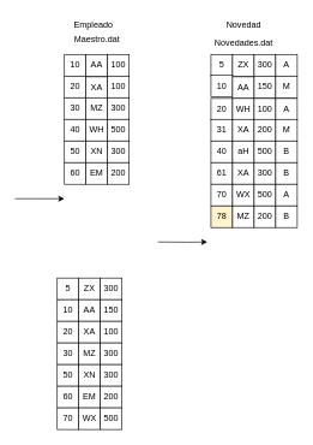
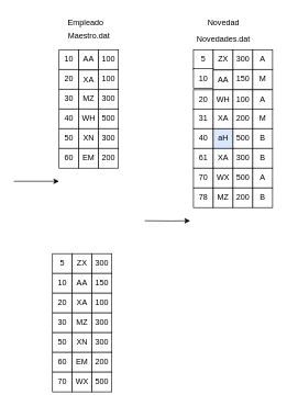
  <mxCell id="0" />
  <mxCell id="1" parent="0" />
  <mxCell id="2" value="10" style="rounded=0;whiteSpace=wrap;html=1;" parent="1" vertex="1"><mxGeometry x="89" y="75" width="30" height="30" as="geometry" /></mxCell>
  <mxCell id="3" value="Maestro.dat" style="text;html=1;align=center;verticalAlign=middle;resizable=0;points=[];autosize=1;strokeColor=none;fillColor=none;" parent="1" vertex="1"><mxGeometry x="89" y="40" width="90" height="30" as="geometry" /></mxCell>
  <mxCell id="4" value="AA" style="rounded=0;whiteSpace=wrap;html=1;" parent="1" vertex="1"><mxGeometry x="119" y="75" width="30" height="30" as="geometry" /></mxCell>
  <mxCell id="5" value="100" style="rounded=0;whiteSpace=wrap;html=1;" parent="1" vertex="1"><mxGeometry x="149" y="75" width="30" height="30" as="geometry" /></mxCell>
  <mxCell id="6" value="20" style="rounded=0;whiteSpace=wrap;html=1;" parent="1" vertex="1"><mxGeometry x="89" y="105" width="30" height="30" as="geometry" /></mxCell>
  <mxCell id="7" value="XA" style="rounded=0;whiteSpace=wrap;html=1;" parent="1" vertex="1"><mxGeometry x="119" y="106" width="30" height="30" as="geometry" /></mxCell>
  <mxCell id="8" value="100" style="rounded=0;whiteSpace=wrap;html=1;" parent="1" vertex="1"><mxGeometry x="149" y="105" width="30" height="30" as="geometry" /></mxCell>
  <mxCell id="9" value="30" style="rounded=0;whiteSpace=wrap;html=1;" parent="1" vertex="1"><mxGeometry x="89" y="135" width="30" height="30" as="geometry" /></mxCell>
  <mxCell id="10" value="MZ" style="rounded=0;whiteSpace=wrap;html=1;" parent="1" vertex="1"><mxGeometry x="119" y="135" width="30" height="30" as="geometry" /></mxCell>
  <mxCell id="11" value="300" style="rounded=0;whiteSpace=wrap;html=1;" parent="1" vertex="1"><mxGeometry x="149" y="135" width="30" height="30" as="geometry" /></mxCell>
  <mxCell id="12" value="40" style="rounded=0;whiteSpace=wrap;html=1;" parent="1" vertex="1"><mxGeometry x="89" y="165" width="30" height="30" as="geometry" /></mxCell>
  <mxCell id="13" value="WH" style="rounded=0;whiteSpace=wrap;html=1;" parent="1" vertex="1"><mxGeometry x="119" y="165" width="30" height="30" as="geometry" /></mxCell>
  <mxCell id="14" value="500" style="rounded=0;whiteSpace=wrap;html=1;" parent="1" vertex="1"><mxGeometry x="149" y="165" width="30" height="30" as="geometry" /></mxCell>
  <mxCell id="15" value="50" style="rounded=0;whiteSpace=wrap;html=1;" parent="1" vertex="1"><mxGeometry x="89" y="195" width="30" height="30" as="geometry" /></mxCell>
  <mxCell id="16" value="XN" style="rounded=0;whiteSpace=wrap;html=1;" parent="1" vertex="1"><mxGeometry x="119" y="195" width="30" height="30" as="geometry" /></mxCell>
  <mxCell id="17" value="300" style="rounded=0;whiteSpace=wrap;html=1;" parent="1" vertex="1"><mxGeometry x="149" y="195" width="30" height="30" as="geometry" /></mxCell>
  <mxCell id="18" value="60" style="rounded=0;whiteSpace=wrap;html=1;" parent="1" vertex="1"><mxGeometry x="89" y="225" width="30" height="30" as="geometry" /></mxCell>
  <mxCell id="19" value="EM" style="rounded=0;whiteSpace=wrap;html=1;" parent="1" vertex="1"><mxGeometry x="119" y="225" width="30" height="30" as="geometry" /></mxCell>
  <mxCell id="20" value="200" style="rounded=0;whiteSpace=wrap;html=1;" parent="1" vertex="1"><mxGeometry x="149" y="225" width="30" height="30" as="geometry" /></mxCell>
  <mxCell id="21" value="Novedades.dat" style="text;html=1;align=center;verticalAlign=middle;resizable=0;points=[];autosize=1;strokeColor=none;fillColor=none;" parent="1" vertex="1"><mxGeometry x="287.77" y="45" width="100" height="30" as="geometry" /></mxCell>
  <mxCell id="22" value="" style="group" parent="1" vertex="1" connectable="0"><mxGeometry x="292.77" y="75" width="120" height="180" as="geometry" /></mxCell>
  <mxCell id="23" value="5" style="rounded=0;whiteSpace=wrap;html=1;" parent="22" vertex="1"><mxGeometry width="30" height="30" as="geometry" /></mxCell>
  <mxCell id="24" value="ZX" style="rounded=0;whiteSpace=wrap;html=1;" parent="22" vertex="1"><mxGeometry x="30" width="30" height="30" as="geometry" /></mxCell>
  <mxCell id="25" value="300" style="rounded=0;whiteSpace=wrap;html=1;" parent="22" vertex="1"><mxGeometry x="60" width="30" height="30" as="geometry" /></mxCell>
  <mxCell id="26" value="10" style="rounded=0;whiteSpace=wrap;html=1;" parent="22" vertex="1"><mxGeometry y="29" width="30" height="30" as="geometry" /></mxCell>
  <mxCell id="27" value="AA" style="rounded=0;whiteSpace=wrap;html=1;" parent="22" vertex="1"><mxGeometry x="30" y="31" width="30" height="30" as="geometry" /></mxCell>
  <mxCell id="28" value="150" style="rounded=0;whiteSpace=wrap;html=1;" parent="22" vertex="1"><mxGeometry x="60" y="30" width="30" height="30" as="geometry" /></mxCell>
  <mxCell id="29" value="20" style="rounded=0;whiteSpace=wrap;html=1;" parent="22" vertex="1"><mxGeometry y="61" width="30" height="30" as="geometry" /></mxCell>
  <mxCell id="30" value="WH" style="rounded=0;whiteSpace=wrap;html=1;" parent="22" vertex="1"><mxGeometry x="30" y="61" width="30" height="30" as="geometry" /></mxCell>
  <mxCell id="31" value="100" style="rounded=0;whiteSpace=wrap;html=1;" parent="22" vertex="1"><mxGeometry x="60" y="61" width="30" height="30" as="geometry" /></mxCell>
  <mxCell id="32" value="31" style="rounded=0;whiteSpace=wrap;html=1;" parent="22" vertex="1"><mxGeometry y="90" width="30" height="30" as="geometry" /></mxCell>
  <mxCell id="33" value="XA" style="rounded=0;whiteSpace=wrap;html=1;" parent="22" vertex="1"><mxGeometry x="30" y="90" width="30" height="30" as="geometry" /></mxCell>
  <mxCell id="34" value="200" style="rounded=0;whiteSpace=wrap;html=1;" parent="22" vertex="1"><mxGeometry x="60" y="90" width="30" height="30" as="geometry" /></mxCell>
  <mxCell id="35" value="40" style="rounded=0;whiteSpace=wrap;html=1;" parent="22" vertex="1"><mxGeometry y="120" width="30" height="30" as="geometry" /></mxCell>
- <mxCell id="36" value="aH" style="rounded=0;whiteSpace=wrap;html=1;" parent="22" vertex="1"><mxGeometry x="30" y="120" width="30" height="30" as="geometry" /></mxCell>
+ <mxCell id="36" value="aH" style="rounded=0;whiteSpace=wrap;html=1;fillColor=#dae8fc;" parent="22" vertex="1"><mxGeometry x="30" y="120" width="30" height="30" as="geometry" /></mxCell>
  <mxCell id="37" value="500" style="rounded=0;whiteSpace=wrap;html=1;" parent="22" vertex="1"><mxGeometry x="60" y="120" width="30" height="30" as="geometry" /></mxCell>
  <mxCell id="38" value="61" style="rounded=0;whiteSpace=wrap;html=1;" parent="22" vertex="1"><mxGeometry y="150" width="30" height="30" as="geometry" /></mxCell>
  <mxCell id="39" value="XA" style="rounded=0;whiteSpace=wrap;html=1;" parent="22" vertex="1"><mxGeometry x="30" y="150" width="30" height="30" as="geometry" /></mxCell>
  <mxCell id="40" value="300" style="rounded=0;whiteSpace=wrap;html=1;" parent="22" vertex="1"><mxGeometry x="60" y="150" width="30" height="30" as="geometry" /></mxCell>
  <mxCell id="41" value="A" style="rounded=0;whiteSpace=wrap;html=1;" parent="22" vertex="1"><mxGeometry x="90" width="30" height="30" as="geometry" /></mxCell>
  <mxCell id="42" value="M" style="rounded=0;whiteSpace=wrap;html=1;" parent="22" vertex="1"><mxGeometry x="90" y="30" width="30" height="30" as="geometry" /></mxCell>
  <mxCell id="43" value="A" style="rounded=0;whiteSpace=wrap;html=1;" parent="22" vertex="1"><mxGeometry x="90" y="61" width="30" height="30" as="geometry" /></mxCell>
  <mxCell id="44" value="M" style="rounded=0;whiteSpace=wrap;html=1;" parent="22" vertex="1"><mxGeometry x="90" y="90" width="30" height="30" as="geometry" /></mxCell>
  <mxCell id="45" value="B" style="rounded=0;whiteSpace=wrap;html=1;" parent="22" vertex="1"><mxGeometry x="90" y="120" width="30" height="30" as="geometry" /></mxCell>
  <mxCell id="46" value="B" style="rounded=0;whiteSpace=wrap;html=1;" parent="22" vertex="1"><mxGeometry x="90" y="150" width="30" height="30" as="geometry" /></mxCell>
  <mxCell id="47" value="70" style="rounded=0;whiteSpace=wrap;html=1;" parent="1" vertex="1"><mxGeometry x="292.77" y="255" width="30" height="30" as="geometry" /></mxCell>
  <mxCell id="48" value="WX" style="rounded=0;whiteSpace=wrap;html=1;" parent="1" vertex="1"><mxGeometry x="322.77" y="255" width="30" height="30" as="geometry" /></mxCell>
  <mxCell id="49" value="500" style="rounded=0;whiteSpace=wrap;html=1;" parent="1" vertex="1"><mxGeometry x="352.77" y="255" width="30" height="30" as="geometry" /></mxCell>
  <mxCell id="50" value="A" style="rounded=0;whiteSpace=wrap;html=1;" parent="1" vertex="1"><mxGeometry x="382.77" y="255" width="30" height="30" as="geometry" /></mxCell>
- <mxCell id="51" value="78" style="rounded=0;whiteSpace=wrap;html=1;fillColor=#fff2cc;" parent="1" vertex="1"><mxGeometry x="292.77" y="285" width="30" height="30" as="geometry" /></mxCell>
+ <mxCell id="51" value="78" style="rounded=0;whiteSpace=wrap;html=1;" parent="1" vertex="1"><mxGeometry x="292.77" y="285" width="30" height="30" as="geometry" /></mxCell>
  <mxCell id="52" value="MZ" style="rounded=0;whiteSpace=wrap;html=1;" parent="1" vertex="1"><mxGeometry x="322.77" y="285" width="30" height="30" as="geometry" /></mxCell>
  <mxCell id="53" value="200" style="rounded=0;whiteSpace=wrap;html=1;" parent="1" vertex="1"><mxGeometry x="352.77" y="285" width="30" height="30" as="geometry" /></mxCell>
  <mxCell id="54" value="B" style="rounded=0;whiteSpace=wrap;html=1;" parent="1" vertex="1"><mxGeometry x="382.77" y="285" width="30" height="30" as="geometry" /></mxCell>
  <mxCell id="55" value="" style="endArrow=classic;html=1;rounded=0;entryX=-0.041;entryY=0.335;entryDx=0;entryDy=0;entryPerimeter=0;endFill=1;" parent="1" edge="1"><mxGeometry width="50" height="50" relative="1" as="geometry"><mxPoint x="20.23" y="275" as="sourcePoint" /><mxPoint x="89" y="275.05" as="targetPoint" /></mxGeometry></mxCell>
  <mxCell id="56" value="" style="endArrow=classic;html=1;rounded=0;entryX=-0.041;entryY=0.335;entryDx=0;entryDy=0;entryPerimeter=0;endFill=1;" parent="1" edge="1"><mxGeometry width="50" height="50" relative="1" as="geometry"><mxPoint x="219" y="335" as="sourcePoint" /><mxPoint x="287.77" y="335.05" as="targetPoint" /><Array as="points"><mxPoint x="259" y="335.34" /></Array></mxGeometry></mxCell>
  <mxCell id="57" value="Empleado" style="text;html=1;align=center;verticalAlign=middle;resizable=0;points=[];autosize=1;strokeColor=none;fillColor=none;" parent="1" vertex="1"><mxGeometry x="89" y="20" width="80" height="30" as="geometry" /></mxCell>
  <mxCell id="58" value="Novedad" style="text;html=1;align=center;verticalAlign=middle;resizable=0;points=[];autosize=1;strokeColor=none;fillColor=none;" parent="1" vertex="1"><mxGeometry x="302.77" y="20" width="70" height="30" as="geometry" /></mxCell>
  <mxCell id="59" value="5" style="rounded=0;whiteSpace=wrap;html=1;" parent="1" vertex="1"><mxGeometry x="79" y="385" width="30" height="30" as="geometry" /></mxCell>
  <mxCell id="60" value="ZX" style="rounded=0;whiteSpace=wrap;html=1;" parent="1" vertex="1"><mxGeometry x="109" y="385" width="30" height="30" as="geometry" /></mxCell>
  <mxCell id="61" value="300" style="rounded=0;whiteSpace=wrap;html=1;" parent="1" vertex="1"><mxGeometry x="139" y="385" width="30" height="30" as="geometry" /></mxCell>
  <mxCell id="62" value="10" style="rounded=0;whiteSpace=wrap;html=1;" parent="1" vertex="1"><mxGeometry x="79" y="415" width="30" height="30" as="geometry" /></mxCell>
  <mxCell id="63" value="AA" style="rounded=0;whiteSpace=wrap;html=1;" parent="1" vertex="1"><mxGeometry x="109" y="415" width="30" height="30" as="geometry" /></mxCell>
  <mxCell id="64" value="150" style="rounded=0;whiteSpace=wrap;html=1;" parent="1" vertex="1"><mxGeometry x="139" y="415" width="30" height="30" as="geometry" /></mxCell>
  <mxCell id="65" value="20" style="rounded=0;whiteSpace=wrap;html=1;" parent="1" vertex="1"><mxGeometry x="79" y="445" width="30" height="30" as="geometry" /></mxCell>
  <mxCell id="66" value="XA" style="rounded=0;whiteSpace=wrap;html=1;" parent="1" vertex="1"><mxGeometry x="109" y="445" width="30" height="30" as="geometry" /></mxCell>
  <mxCell id="67" value="100" style="rounded=0;whiteSpace=wrap;html=1;" parent="1" vertex="1"><mxGeometry x="139" y="445" width="30" height="30" as="geometry" /></mxCell>
  <mxCell id="68" value="30" style="rounded=0;whiteSpace=wrap;html=1;" parent="1" vertex="1"><mxGeometry x="79" y="475" width="30" height="30" as="geometry" /></mxCell>
  <mxCell id="69" value="MZ" style="rounded=0;whiteSpace=wrap;html=1;" parent="1" vertex="1"><mxGeometry x="109" y="475" width="30" height="30" as="geometry" /></mxCell>
  <mxCell id="70" value="300" style="rounded=0;whiteSpace=wrap;html=1;" parent="1" vertex="1"><mxGeometry x="139" y="475" width="30" height="30" as="geometry" /></mxCell>
  <mxCell id="71" value="50" style="rounded=0;whiteSpace=wrap;html=1;" parent="1" vertex="1"><mxGeometry x="79" y="505" width="30" height="30" as="geometry" /></mxCell>
  <mxCell id="72" value="XN" style="rounded=0;whiteSpace=wrap;html=1;" parent="1" vertex="1"><mxGeometry x="109" y="505" width="30" height="30" as="geometry" /></mxCell>
  <mxCell id="73" value="300" style="rounded=0;whiteSpace=wrap;html=1;" parent="1" vertex="1"><mxGeometry x="139" y="505" width="30" height="30" as="geometry" /></mxCell>
  <mxCell id="74" value="60" style="rounded=0;whiteSpace=wrap;html=1;" parent="1" vertex="1"><mxGeometry x="79" y="535" width="30" height="30" as="geometry" /></mxCell>
  <mxCell id="75" value="EM" style="rounded=0;whiteSpace=wrap;html=1;" parent="1" vertex="1"><mxGeometry x="109" y="535" width="30" height="30" as="geometry" /></mxCell>
  <mxCell id="76" value="200" style="rounded=0;whiteSpace=wrap;html=1;" parent="1" vertex="1"><mxGeometry x="139" y="535" width="30" height="30" as="geometry" /></mxCell>
  <mxCell id="77" value="70" style="rounded=0;whiteSpace=wrap;html=1;" parent="1" vertex="1"><mxGeometry x="79" y="565" width="30" height="30" as="geometry" /></mxCell>
  <mxCell id="78" value="WX" style="rounded=0;whiteSpace=wrap;html=1;" parent="1" vertex="1"><mxGeometry x="109" y="565" width="30" height="30" as="geometry" /></mxCell>
  <mxCell id="79" value="500" style="rounded=0;whiteSpace=wrap;html=1;" parent="1" vertex="1"><mxGeometry x="139" y="565" width="30" height="30" as="geometry" /></mxCell>
